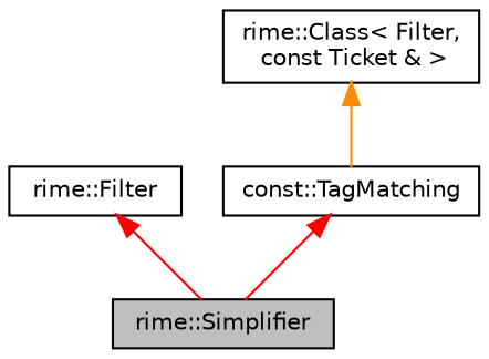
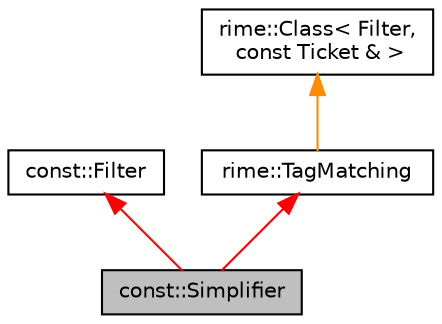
  digraph {
    node [color=black fillcolor=white fontname=Helvetica fontsize=10 shape=record style=filled]
    edge [color=red dir=back fontname=Helvetica fontsize=10 labelfontname=Helvetica labelfontsize=10 style=solid]
-   n1 [fillcolor=grey75 fontcolor=black height=0.2 label="rime::Simplifier" width=0.4]
-   n2 [height=0.2 label="rime::Filter" width=0.4]
+   n1 [fillcolor=grey75 fontcolor=black height=0.2 label="const::Simplifier" width=0.4]
+   n2 [height=0.2 label="const::Filter" width=0.4]
    n3 [height=0.2 label="rime::Class\< Filter,\l const Ticket & \>" width=0.4]
-   n4 [height=0.2 label="const::TagMatching" width=0.4]
+   n4 [height=0.2 label="rime::TagMatching" width=0.4]
    n2 -> n1
    n3 -> n4 [color=darkorange]
    n4 -> n1
  }
